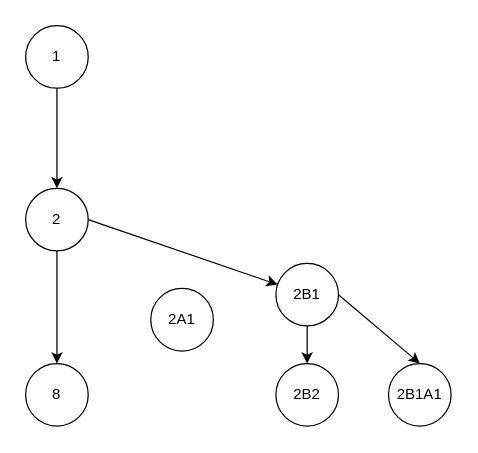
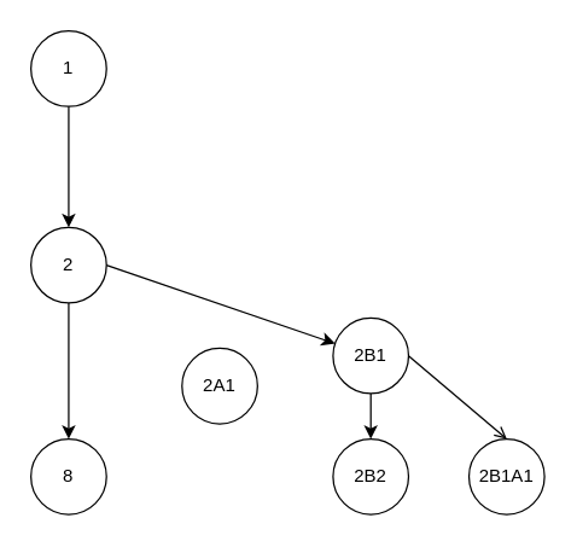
  <mxCell id="0" />
  <mxCell id="1" parent="0" />
  <mxCell id="2" value="1" style="ellipse;whiteSpace=wrap;html=1;aspect=fixed;" vertex="1" parent="1"><mxGeometry x="20" y="20" width="50" height="50" as="geometry" /></mxCell>
  <mxCell id="3" value="2" style="ellipse;whiteSpace=wrap;html=1;aspect=fixed;" vertex="1" parent="1"><mxGeometry x="20" y="150" width="50" height="50" as="geometry" /></mxCell>
  <mxCell id="4" value="" style="endArrow=classic;html=1;rounded=0;exitX=0.5;exitY=1;exitDx=0;exitDy=0;" edge="1" parent="1" source="2" target="3"><mxGeometry width="50" height="50" relative="1" as="geometry"><mxPoint x="180" y="350" as="sourcePoint" /><mxPoint x="230" y="300" as="targetPoint" /></mxGeometry></mxCell>
  <mxCell id="5" value="2A1" style="ellipse;whiteSpace=wrap;html=1;aspect=fixed;" vertex="1" parent="1"><mxGeometry x="120" y="230" width="50" height="50" as="geometry" /></mxCell>
  <mxCell id="6" value="8" style="ellipse;whiteSpace=wrap;html=1;aspect=fixed;" vertex="1" parent="1"><mxGeometry x="20" y="290" width="50" height="50" as="geometry" /></mxCell>
  <mxCell id="7" value="" style="endArrow=classic;html=1;rounded=0;" edge="1" target="6" parent="1" source="3"><mxGeometry width="50" height="50" relative="1" as="geometry"><mxPoint x="45" y="210" as="sourcePoint" /><mxPoint x="230" y="440" as="targetPoint" /></mxGeometry></mxCell>
  <mxCell id="8" value="2B1" style="ellipse;whiteSpace=wrap;html=1;aspect=fixed;" vertex="1" parent="1"><mxGeometry x="220" y="210" width="50" height="50" as="geometry" /></mxCell>
  <mxCell id="9" value="" style="endArrow=classic;html=1;rounded=0;exitX=1;exitY=0.5;exitDx=0;exitDy=0;" edge="1" target="8" parent="1" source="3"><mxGeometry width="50" height="50" relative="1" as="geometry"><mxPoint x="139.998" y="194.311" as="sourcePoint" /><mxPoint x="399.12" y="410" as="targetPoint" /></mxGeometry></mxCell>
  <mxCell id="10" value="2B1A1" style="ellipse;whiteSpace=wrap;html=1;aspect=fixed;" vertex="1" parent="1"><mxGeometry x="310" y="290" width="50" height="50" as="geometry" /></mxCell>
- <mxCell id="11" value="" style="endArrow=classic;html=1;rounded=0;entryX=0.5;entryY=0;entryDx=0;entryDy=0;exitX=1;exitY=0.5;exitDx=0;exitDy=0;" edge="1" parent="1" source="8" target="10"><mxGeometry width="50" height="50" relative="1" as="geometry"><mxPoint x="180" y="350" as="sourcePoint" /><mxPoint x="230" y="300" as="targetPoint" /></mxGeometry></mxCell>
+ <mxCell id="11" value="" style="endArrow=open;html=1;rounded=0;entryX=0.5;entryY=0;entryDx=0;entryDy=0;exitX=1;exitY=0.5;exitDx=0;exitDy=0;" edge="1" parent="1" source="8" target="10"><mxGeometry width="50" height="50" relative="1" as="geometry"><mxPoint x="180" y="350" as="sourcePoint" /><mxPoint x="230" y="300" as="targetPoint" /></mxGeometry></mxCell>
  <mxCell id="12" value="2B2" style="ellipse;whiteSpace=wrap;html=1;aspect=fixed;" vertex="1" parent="1"><mxGeometry x="220" y="290" width="50" height="50" as="geometry" /></mxCell>
  <mxCell id="13" value="" style="endArrow=classic;html=1;rounded=0;entryX=0.5;entryY=0;entryDx=0;entryDy=0;exitX=0.5;exitY=1;exitDx=0;exitDy=0;" edge="1" parent="1" source="8" target="12"><mxGeometry width="50" height="50" relative="1" as="geometry"><mxPoint x="280" y="245" as="sourcePoint" /><mxPoint x="345" y="300" as="targetPoint" /></mxGeometry></mxCell>
